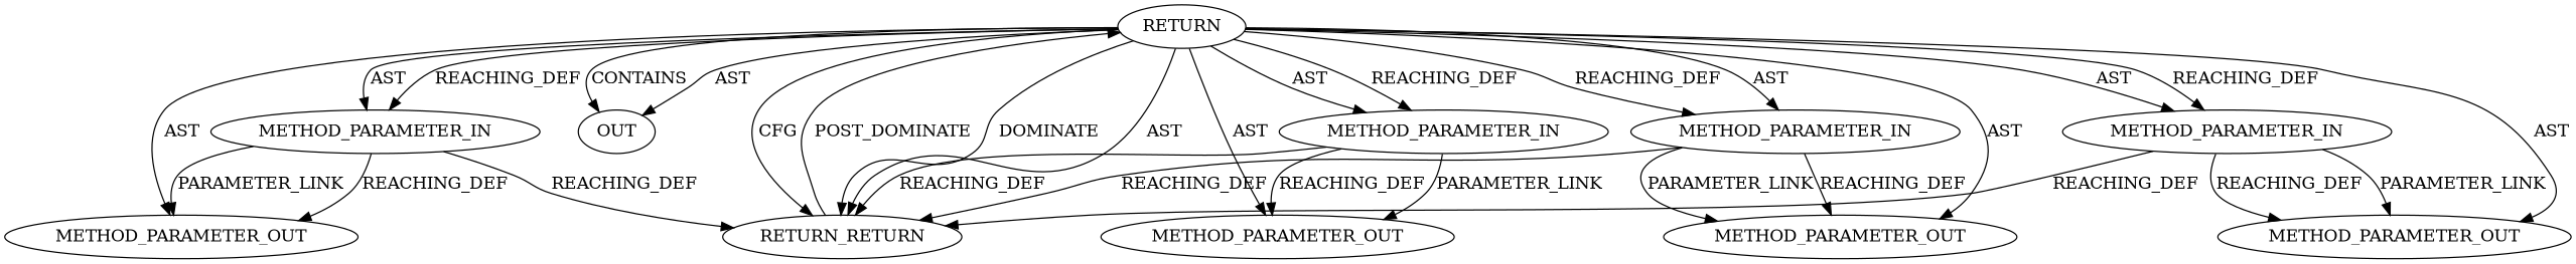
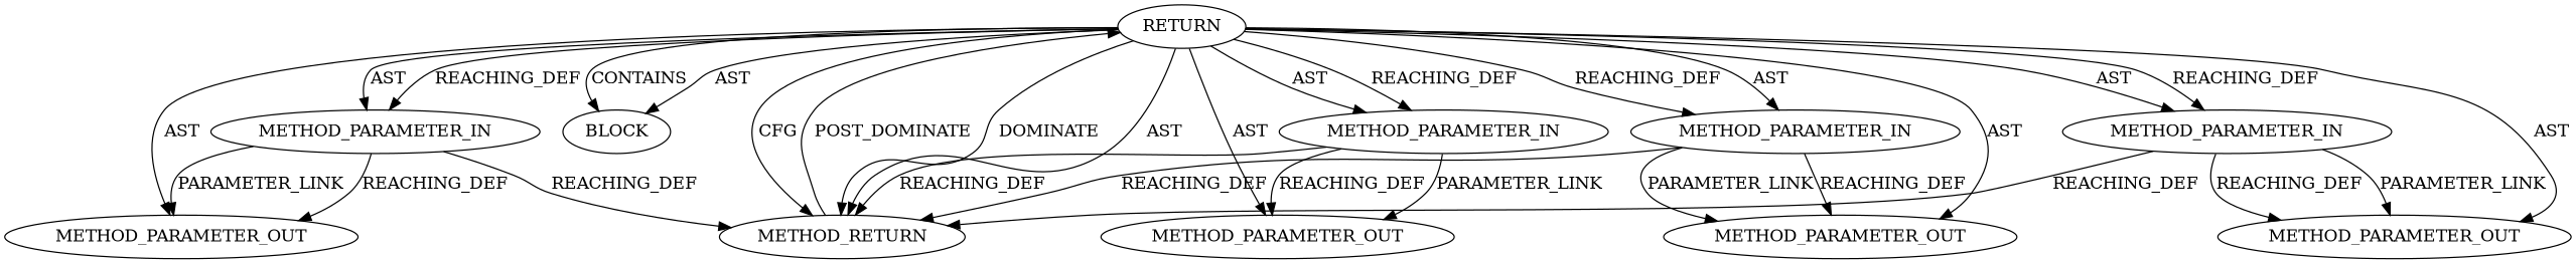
  digraph {
    node [CODE="<empty>" ORDER=1 TYPE_FULL_NAME=ANY EVALUATION_STRATEGY=BY_VALUE IS_VARIADIC=false]
-   n1 [ARGUMENT_INDEX=1 label=OUT EVALUATION_STRATEGY="" IS_VARIADIC=""]
+   n1 [ARGUMENT_INDEX=1 label=BLOCK EVALUATION_STRATEGY="" IS_VARIADIC=""]
    n2 [CODE=p1 INDEX=1 NAME=p1 label=METHOD_PARAMETER_OUT]
    n3 [CODE=p4 INDEX=4 NAME=p4 ORDER=4 label=METHOD_PARAMETER_IN]
-   n4 [CODE=RET ORDER=2 label=RETURN_RETURN IS_VARIADIC=""]
+   n4 [CODE=RET ORDER=2 label=METHOD_RETURN IS_VARIADIC=""]
    n5 [CODE=p4 INDEX=4 NAME=p4 ORDER=4 label=METHOD_PARAMETER_OUT]
    n6 [AST_PARENT_FULL_NAME="<global>" AST_PARENT_TYPE=NAMESPACE_BLOCK FILENAME="<empty>" FULL_NAME=for_each_sg IS_EXTERNAL=true NAME=for_each_sg ORDER=0 label=RETURN TYPE_FULL_NAME="" EVALUATION_STRATEGY="" IS_VARIADIC=""]
    n7 [CODE=p2 INDEX=2 NAME=p2 ORDER=2 label=METHOD_PARAMETER_OUT]
    n8 [CODE=p3 INDEX=3 NAME=p3 ORDER=3 label=METHOD_PARAMETER_OUT]
    n9 [CODE=p2 INDEX=2 NAME=p2 ORDER=2 label=METHOD_PARAMETER_IN]
    n10 [CODE=p1 INDEX=1 NAME=p1 label=METHOD_PARAMETER_IN]
    n11 [CODE=p3 INDEX=3 NAME=p3 ORDER=3 label=METHOD_PARAMETER_IN]
    n3 -> n4 [VARIABLE=p4 label=REACHING_DEF]
    n3 -> n5 [VARIABLE=p4 label=REACHING_DEF]
    n3 -> n5 [label=PARAMETER_LINK]
    n4 -> n6 [label=POST_DOMINATE]
    n6 -> n1 [label=CONTAINS]
    n6 -> n1 [label=AST]
    n6 -> n2 [label=AST]
    n6 -> n3 [label=REACHING_DEF]
    n6 -> n3 [label=AST]
    n6 -> n4 [label=AST]
    n6 -> n4 [label=CFG]
    n6 -> n4 [label=DOMINATE]
    n6 -> n5 [label=AST]
    n6 -> n7 [label=AST]
    n6 -> n8 [label=AST]
    n6 -> n9 [label=REACHING_DEF]
    n6 -> n9 [label=AST]
    n6 -> n10 [label=AST]
    n6 -> n10 [label=REACHING_DEF]
    n6 -> n11 [label=AST]
    n6 -> n11 [label=REACHING_DEF]
    n9 -> n4 [VARIABLE=p2 label=REACHING_DEF]
    n9 -> n7 [VARIABLE=p2 label=REACHING_DEF]
    n9 -> n7 [label=PARAMETER_LINK]
    n10 -> n2 [label=PARAMETER_LINK]
    n10 -> n2 [VARIABLE=p1 label=REACHING_DEF]
    n10 -> n4 [VARIABLE=p1 label=REACHING_DEF]
    n11 -> n4 [VARIABLE=p3 label=REACHING_DEF]
    n11 -> n8 [label=PARAMETER_LINK]
    n11 -> n8 [VARIABLE=p3 label=REACHING_DEF]
  }
